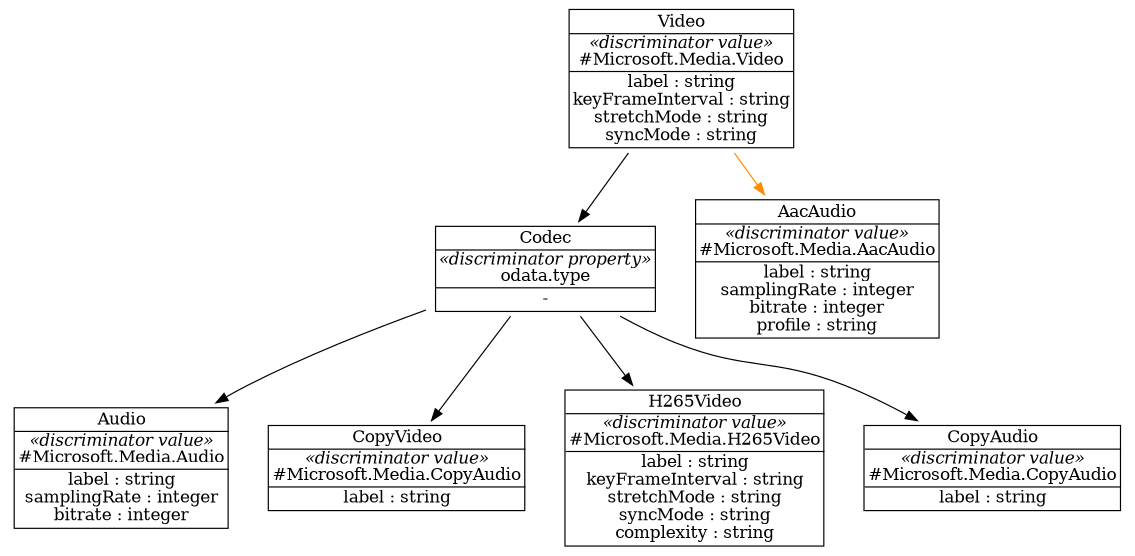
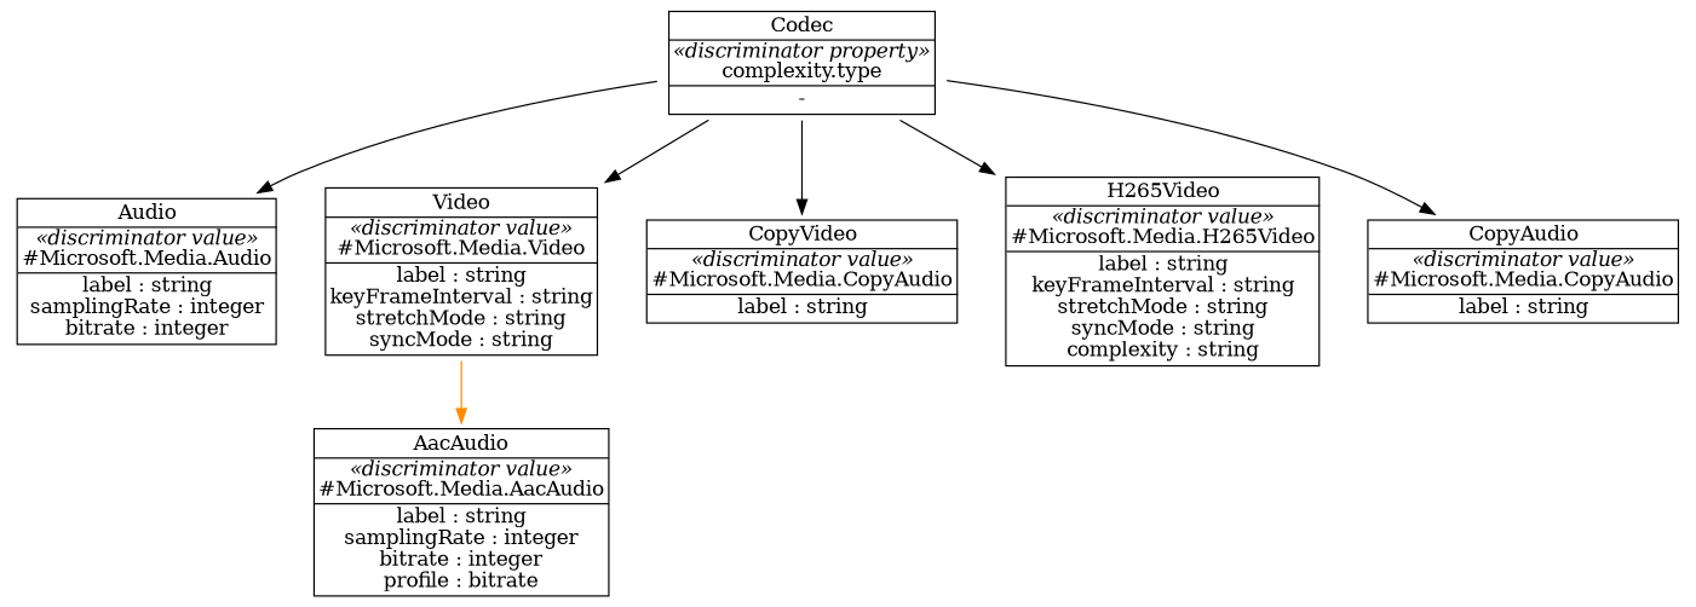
  digraph {
    fontname="DejaVu Serif"
    node [fontname="DejaVu Serif" shape=none]
    edge [arrowhead=normal arrowtail=none color=black dir=forward fontname="DejaVu Serif"]
-   n1 [label=<         <table border="1" cellborder="0" cellspacing="0">             <tr><td>Codec</td></tr>             <hr/>             <tr><td><i>«discriminator property»</i><br/>odata.type</td></tr>             <hr/>             <tr><td>-</td></tr>         </table>         >]
+   n1 [label=<         <table border="1" cellborder="0" cellspacing="0">             <tr><td>Codec</td></tr>             <hr/>             <tr><td><i>«discriminator property»</i><br/>complexity.type</td></tr>             <hr/>             <tr><td>-</td></tr>         </table>         >]
    n2 [label=<         <table border="1" cellborder="0" cellspacing="0">             <tr><td>Audio</td></tr>             <hr/>             <tr><td><i>«discriminator value»</i><br/>#Microsoft.Media.Audio</td></tr>             <hr/>             <tr><td>label : string<br/>samplingRate : integer<br/>bitrate : integer</td></tr>         </table>         >]
    n3 [label=<         <table border="1" cellborder="0" cellspacing="0">             <tr><td>Video</td></tr>             <hr/>             <tr><td><i>«discriminator value»</i><br/>#Microsoft.Media.Video</td></tr>             <hr/>             <tr><td>label : string<br/>keyFrameInterval : string<br/>stretchMode : string<br/>syncMode : string<br/></td></tr>         </table>         >]
    n4 [label=<         <table border="1" cellborder="0" cellspacing="0">             <tr><td>CopyVideo</td></tr>             <hr/>             <tr><td><i>«discriminator value»</i><br/>#Microsoft.Media.CopyAudio</td></tr>             <hr/>             <tr><td>label : string</td></tr>         </table>         >]
    n5 [label=<         <table border="1" cellborder="0" cellspacing="0">             <tr><td>H265Video</td></tr>             <hr/>             <tr><td><i>«discriminator value»</i><br/>#Microsoft.Media.H265Video</td></tr>             <hr/>             <tr><td>label : string<br/>keyFrameInterval : string<br/>stretchMode : string<br/>syncMode : string<br/>complexity : string</td></tr>         </table>         >]
    n6 [label=<         <table border="1" cellborder="0" cellspacing="0">             <tr><td>CopyAudio</td></tr>             <hr/>             <tr><td><i>«discriminator value»</i><br/>#Microsoft.Media.CopyAudio</td></tr>             <hr/>             <tr><td>label : string</td></tr>         </table>         >]
-   n7 [label=<         <table border="1" cellborder="0" cellspacing="0">             <tr><td>AacAudio</td></tr>             <hr/>             <tr><td><i>«discriminator value»</i><br/>#Microsoft.Media.AacAudio</td></tr>             <hr/>             <tr><td>label : string<br/>samplingRate : integer<br/>bitrate : integer<br/>profile : string</td></tr>         </table>         >]
+   n7 [label=<         <table border="1" cellborder="0" cellspacing="0">             <tr><td>AacAudio</td></tr>             <hr/>             <tr><td><i>«discriminator value»</i><br/>#Microsoft.Media.AacAudio</td></tr>             <hr/>             <tr><td>label : string<br/>samplingRate : integer<br/>bitrate : integer<br/>profile : bitrate</td></tr>         </table>         >]
    n1 -> n2
-   n3 -> n1
+   n1 -> n3
    n1 -> n4
    n1 -> n5
    n1 -> n6
    n3 -> n7 [color=darkorange]
  }
